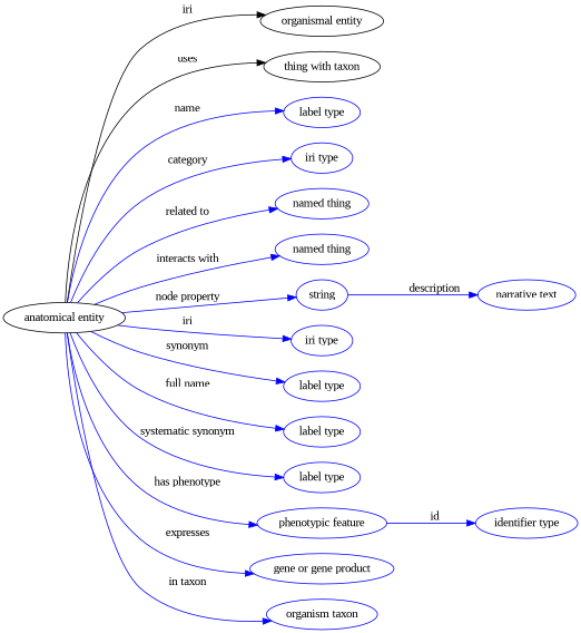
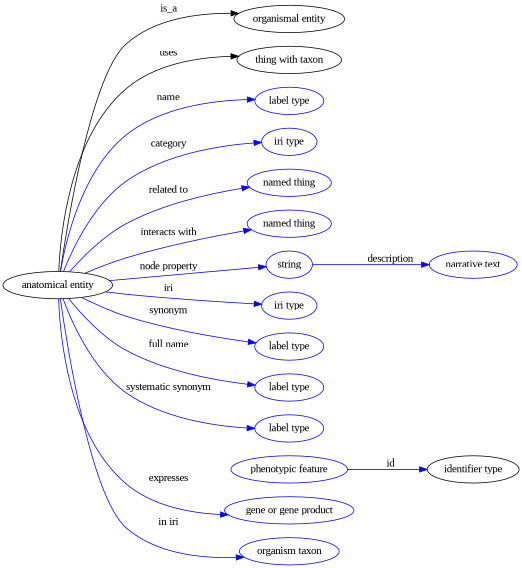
  digraph {
    fontname="Liberation Serif"
    rankdir=LR
    node [fontname="Liberation Serif" color=blue]
    edge [fontname="Liberation Serif" color=blue style=solid]
    n1 [height=0.5 label="anatomical entity" width=1.9792 color=""]
    "organismal entity" [height=0.5 width=1.9888 color=""]
    "thing with taxon" [height=0.5 width=1.891 color=""]
    n4 [height=0.5 label="label type" width=1.2425]
    n5 [height=0.5 label="iri type" width=0.9834]
    n6 [height=0.5 label="named thing" width=1.5019]
    n7 [height=0.5 label="named thing" width=1.5019]
    n8 [height=0.5 label=string width=0.8403]
    n9 [height=0.5 label="iri type" width=0.9834]
    n10 [height=0.5 label="label type" width=1.2425]
    n11 [height=0.5 label="label type" width=1.2425]
    n12 [height=0.5 label="label type" width=1.2425]
    n13 [height=0.5 label="phenotypic feature" width=2.1155]
    n14 [height=0.5 label="gene or gene product" width=2.3474]
    n15 [height=0.5 label="organism taxon" width=1.7978]
-   n16 [height=0.5 label="identifier type" width=1.652]
+   n16 [color=black height=0.5 label="identifier type" width=1.652]
    n17 [height=0.5 label="narrative text" width=1.5834]
-   n1 -> "organismal entity" [label=iri color="" style=""]
+   n1 -> "organismal entity" [label=is_a color="" style=""]
    n1 -> "thing with taxon" [label=uses color="" style=""]
    n1 -> n4 [label=name]
    n1 -> n5 [label=category]
    n1 -> n6 [label="related to"]
    n1 -> n7 [label="interacts with"]
    n1 -> n8 [label="node property"]
    n1 -> n9 [label=iri]
    n1 -> n10 [label=synonym]
    n1 -> n11 [label="full name"]
    n1 -> n12 [label="systematic synonym"]
-   n1 -> n13 [label="has phenotype"]
    n1 -> n14 [label=expresses]
-   n1 -> n15 [label="in taxon"]
+   n1 -> n15 [label="in iri"]
    n8 -> n17 [label=description]
    n13 -> n16 [label=id]
  }
